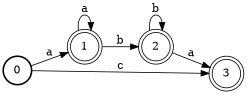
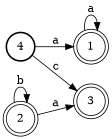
  digraph {
    rankdir=LR
    node [shape=doublecircle]
    1
    2
    3
-   0 [shape=circle style=bold]
+   0 [shape=circle style=bold label=4]
    1 -> 1 [label=a]
-   1 -> 2 [label=b]
    2 -> 2 [label=b]
    2 -> 3 [label=a]
    0 -> 1 [label=a]
    0 -> 3 [label=c]
  }
